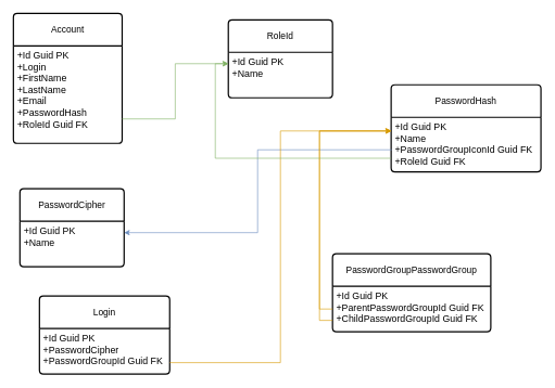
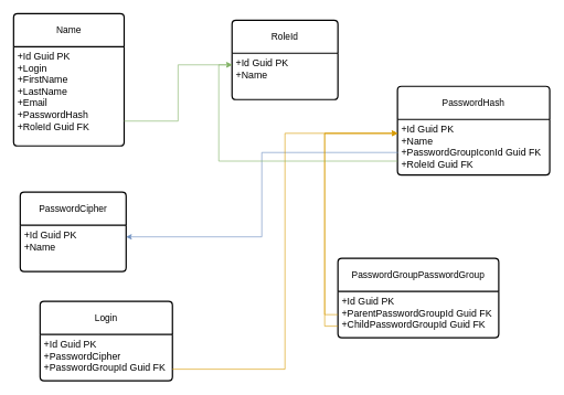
  <mxCell id="0" />
  <mxCell id="1" parent="0" />
- <mxCell id="2" value="Account" style="swimlane;childLayout=stackLayout;horizontal=1;startSize=50;horizontalStack=0;rounded=1;fontSize=14;fontStyle=0;strokeWidth=2;resizeParent=0;resizeLast=1;shadow=0;dashed=0;align=center;arcSize=4;whiteSpace=wrap;html=1;" vertex="1" parent="1"><mxGeometry x="20" y="20" width="167" height="200" as="geometry" /></mxCell>
+ <mxCell id="2" value="Name" style="swimlane;childLayout=stackLayout;horizontal=1;startSize=50;horizontalStack=0;rounded=1;fontSize=14;fontStyle=0;strokeWidth=2;resizeParent=0;resizeLast=1;shadow=0;dashed=0;align=center;arcSize=4;whiteSpace=wrap;html=1;" vertex="1" parent="1"><mxGeometry x="20" y="20" width="167" height="200" as="geometry" /></mxCell>
  <mxCell id="3" value="&lt;div&gt;&lt;div&gt;&lt;span style=&quot;background-color: transparent; font-family: Arial; font-size: 11pt;&quot;&gt;+Id Guid PK&lt;/span&gt;&lt;/div&gt;&lt;div&gt;&lt;span style=&quot;background-color: transparent; font-family: Arial; font-size: 11pt;&quot;&gt;+Login&lt;/span&gt;&lt;br&gt;&lt;/div&gt;&lt;span style=&quot;background-color: transparent; font-size: 11pt; font-family: Arial;&quot;&gt;+FirstName&lt;/span&gt;&lt;br&gt;&lt;span style=&quot;background-color: transparent; font-size: 11pt; font-family: Arial;&quot;&gt;+LastName&lt;/span&gt;&lt;br&gt;&lt;span style=&quot;background-color: transparent; font-size: 11pt; font-family: Arial;&quot;&gt;+Email&lt;/span&gt;&lt;br&gt;&lt;span style=&quot;background-color: transparent; font-size: 11pt; font-family: Arial;&quot;&gt;+PasswordHash&lt;/span&gt;&lt;br&gt;&lt;span style=&quot;background-color: transparent; font-size: 11pt; font-family: Arial;&quot;&gt;+RoleId Guid FK&lt;/span&gt;&lt;br&gt;&lt;span id=&quot;docs-internal-guid-5871ef63-7fff-861a-6f20-73d7550cb486&quot;&gt;&lt;/span&gt;&lt;/div&gt;&lt;span id=&quot;docs-internal-guid-5871ef63-7fff-861a-6f20-73d7550cb486&quot;&gt;&lt;/span&gt;" style="align=left;strokeColor=none;fillColor=none;spacingLeft=4;fontSize=12;verticalAlign=top;resizable=0;rotatable=0;part=1;html=1;" vertex="1" parent="2"><mxGeometry y="50" width="167" height="150" as="geometry" /></mxCell>
  <mxCell id="4" value="RoleId" style="swimlane;childLayout=stackLayout;horizontal=1;startSize=50;horizontalStack=0;rounded=1;fontSize=14;fontStyle=0;strokeWidth=2;resizeParent=0;resizeLast=1;shadow=0;dashed=0;align=center;arcSize=4;whiteSpace=wrap;html=1;" vertex="1" parent="1"><mxGeometry x="350" y="30" width="160" height="120" as="geometry" /></mxCell>
  <mxCell id="5" value="&lt;div&gt;&lt;font face=&quot;Arial&quot;&gt;&lt;span style=&quot;font-size: 14.667px;&quot;&gt;+Id Guid PK&lt;/span&gt;&lt;/font&gt;&lt;/div&gt;&lt;div&gt;&lt;font face=&quot;Arial&quot;&gt;&lt;span style=&quot;font-size: 14.667px;&quot;&gt;+Name&lt;/span&gt;&lt;/font&gt;&lt;/div&gt;&lt;span id=&quot;docs-internal-guid-e2561dbb-7fff-f716-8e1f-4b7c9665e537&quot;&gt;&lt;/span&gt;" style="align=left;strokeColor=none;fillColor=none;spacingLeft=4;fontSize=12;verticalAlign=top;resizable=0;rotatable=0;part=1;html=1;" vertex="1" parent="4"><mxGeometry y="50" width="160" height="70" as="geometry" /></mxCell>
  <mxCell id="6" value="PasswordCipher" style="swimlane;childLayout=stackLayout;horizontal=1;startSize=50;horizontalStack=0;rounded=1;fontSize=14;fontStyle=0;strokeWidth=2;resizeParent=0;resizeLast=1;shadow=0;dashed=0;align=center;arcSize=4;whiteSpace=wrap;html=1;" vertex="1" parent="1"><mxGeometry x="30" y="290" width="160" height="120" as="geometry" /></mxCell>
  <mxCell id="7" value="&lt;div&gt;&lt;font face=&quot;Arial&quot;&gt;&lt;span style=&quot;font-size: 14.667px;&quot;&gt;+Id Guid PK&lt;/span&gt;&lt;/font&gt;&lt;/div&gt;&lt;div&gt;&lt;font face=&quot;Arial&quot;&gt;&lt;span style=&quot;font-size: 14.667px;&quot;&gt;+Name&lt;/span&gt;&lt;/font&gt;&lt;/div&gt;&lt;span id=&quot;docs-internal-guid-e2561dbb-7fff-f716-8e1f-4b7c9665e537&quot;&gt;&lt;/span&gt;" style="align=left;strokeColor=none;fillColor=none;spacingLeft=4;fontSize=12;verticalAlign=top;resizable=0;rotatable=0;part=1;html=1;" vertex="1" parent="6"><mxGeometry y="50" width="160" height="70" as="geometry" /></mxCell>
  <mxCell id="8" value="PasswordGroupPasswordGroup" style="swimlane;childLayout=stackLayout;horizontal=1;startSize=50;horizontalStack=0;rounded=1;fontSize=14;fontStyle=0;strokeWidth=2;resizeParent=0;resizeLast=1;shadow=0;dashed=0;align=center;arcSize=4;whiteSpace=wrap;html=1;" vertex="1" parent="1"><mxGeometry x="510" y="390" width="243" height="120" as="geometry" /></mxCell>
  <mxCell id="9" value="&lt;div&gt;&lt;font face=&quot;Arial&quot;&gt;&lt;span style=&quot;font-size: 14.667px;&quot;&gt;+Id Guid PK&lt;/span&gt;&lt;/font&gt;&lt;/div&gt;&lt;div&gt;&lt;font face=&quot;Arial&quot;&gt;&lt;span style=&quot;font-size: 14.667px;&quot;&gt;+ParentPasswordGroupId Guid FK&lt;/span&gt;&lt;/font&gt;&lt;/div&gt;&lt;div&gt;&lt;font face=&quot;Arial&quot;&gt;&lt;span style=&quot;font-size: 14.667px;&quot;&gt;+ChildPasswordGroupId Guid FK&lt;/span&gt;&lt;/font&gt;&lt;/div&gt;&lt;span id=&quot;docs-internal-guid-e2561dbb-7fff-f716-8e1f-4b7c9665e537&quot;&gt;&lt;/span&gt;" style="align=left;strokeColor=none;fillColor=none;spacingLeft=4;fontSize=12;verticalAlign=top;resizable=0;rotatable=0;part=1;html=1;" vertex="1" parent="8"><mxGeometry y="50" width="243" height="70" as="geometry" /></mxCell>
  <mxCell id="10" value="PasswordHash" style="swimlane;childLayout=stackLayout;horizontal=1;startSize=50;horizontalStack=0;rounded=1;fontSize=14;fontStyle=0;strokeWidth=2;resizeParent=0;resizeLast=1;shadow=0;dashed=0;align=center;arcSize=4;whiteSpace=wrap;html=1;" vertex="1" parent="1"><mxGeometry x="600" y="130" width="230" height="134" as="geometry" /></mxCell>
  <mxCell id="11" value="&lt;div&gt;&lt;font face=&quot;Arial&quot;&gt;&lt;span style=&quot;font-size: 14.667px;&quot;&gt;+Id Guid PK&lt;/span&gt;&lt;/font&gt;&lt;/div&gt;&lt;div&gt;&lt;font face=&quot;Arial&quot;&gt;&lt;span style=&quot;font-size: 14.667px;&quot;&gt;+Name&lt;/span&gt;&lt;/font&gt;&lt;/div&gt;&lt;div&gt;&lt;font face=&quot;Arial&quot;&gt;&lt;span style=&quot;font-size: 14.667px;&quot;&gt;+PasswordGroupIconId Guid FK&lt;/span&gt;&lt;/font&gt;&lt;/div&gt;&lt;div&gt;&lt;font face=&quot;Arial&quot;&gt;&lt;span style=&quot;font-size: 14.667px;&quot;&gt;+RoleId Guid FK&lt;/span&gt;&lt;/font&gt;&lt;/div&gt;" style="align=left;strokeColor=none;fillColor=none;spacingLeft=4;fontSize=12;verticalAlign=top;resizable=0;rotatable=0;part=1;html=1;" vertex="1" parent="10"><mxGeometry y="50" width="230" height="84" as="geometry" /></mxCell>
  <mxCell id="12" value="Login" style="swimlane;childLayout=stackLayout;horizontal=1;startSize=50;horizontalStack=0;rounded=1;fontSize=14;fontStyle=0;strokeWidth=2;resizeParent=0;resizeLast=1;shadow=0;dashed=0;align=center;arcSize=4;whiteSpace=wrap;html=1;" vertex="1" parent="1"><mxGeometry x="60" y="455" width="200" height="120" as="geometry" /></mxCell>
  <mxCell id="13" value="&lt;div&gt;&lt;font face=&quot;Arial&quot;&gt;&lt;span style=&quot;font-size: 14.667px;&quot;&gt;+Id Guid PK&lt;/span&gt;&lt;/font&gt;&lt;/div&gt;&lt;div&gt;&lt;font face=&quot;Arial&quot;&gt;&lt;span style=&quot;font-size: 14.667px;&quot;&gt;+PasswordCipher&lt;/span&gt;&lt;/font&gt;&lt;/div&gt;&lt;div&gt;&lt;font face=&quot;Arial&quot;&gt;&lt;span style=&quot;font-size: 14.667px;&quot;&gt;+PasswordGroupId Guid FK&lt;/span&gt;&lt;/font&gt;&lt;/div&gt;&lt;span id=&quot;docs-internal-guid-e2561dbb-7fff-f716-8e1f-4b7c9665e537&quot;&gt;&lt;/span&gt;" style="align=left;strokeColor=none;fillColor=none;spacingLeft=4;fontSize=12;verticalAlign=top;resizable=0;rotatable=0;part=1;html=1;" vertex="1" parent="12"><mxGeometry y="50" width="200" height="70" as="geometry" /></mxCell>
  <mxCell id="14" style="edgeStyle=orthogonalEdgeStyle;rounded=0;orthogonalLoop=1;jettySize=auto;html=1;exitX=0.004;exitY=0.595;exitDx=0;exitDy=0;entryX=1;entryY=0.25;entryDx=0;entryDy=0;exitPerimeter=0;fillColor=#dae8fc;strokeColor=#6c8ebf;" edge="1" parent="1" source="11" target="7"><mxGeometry relative="1" as="geometry" /></mxCell>
  <mxCell id="15" style="edgeStyle=orthogonalEdgeStyle;rounded=0;orthogonalLoop=1;jettySize=auto;html=1;exitX=0;exitY=0.5;exitDx=0;exitDy=0;entryX=0;entryY=0.25;entryDx=0;entryDy=0;fillColor=#ffe6cc;strokeColor=#d79b00;" edge="1" parent="1" source="9" target="11"><mxGeometry relative="1" as="geometry" /></mxCell>
  <mxCell id="16" style="edgeStyle=orthogonalEdgeStyle;rounded=0;orthogonalLoop=1;jettySize=auto;html=1;exitX=1;exitY=0.75;exitDx=0;exitDy=0;entryX=0;entryY=0.25;entryDx=0;entryDy=0;fillColor=#ffe6cc;strokeColor=#d79b00;" edge="1" parent="1" source="13" target="11"><mxGeometry relative="1" as="geometry" /></mxCell>
  <mxCell id="17" style="edgeStyle=orthogonalEdgeStyle;rounded=0;orthogonalLoop=1;jettySize=auto;html=1;exitX=1;exitY=0.75;exitDx=0;exitDy=0;fillColor=#d5e8d4;strokeColor=#82b366;entryX=0;entryY=0.25;entryDx=0;entryDy=0;" edge="1" parent="1" source="3" target="5"><mxGeometry relative="1" as="geometry"><mxPoint x="350" y="100" as="targetPoint" /></mxGeometry></mxCell>
  <mxCell id="18" style="edgeStyle=orthogonalEdgeStyle;rounded=0;orthogonalLoop=1;jettySize=auto;html=1;exitX=0;exitY=0.75;exitDx=0;exitDy=0;entryX=0;entryY=0.25;entryDx=0;entryDy=0;fillColor=#d5e8d4;strokeColor=#82b366;" edge="1" parent="1" source="11" target="5"><mxGeometry relative="1" as="geometry" /></mxCell>
  <mxCell id="19" style="edgeStyle=orthogonalEdgeStyle;rounded=0;orthogonalLoop=1;jettySize=auto;html=1;exitX=0;exitY=0.75;exitDx=0;exitDy=0;entryX=0;entryY=0.25;entryDx=0;entryDy=0;fillColor=#ffe6cc;strokeColor=#d79b00;" edge="1" parent="1" source="9" target="11"><mxGeometry relative="1" as="geometry" /></mxCell>
